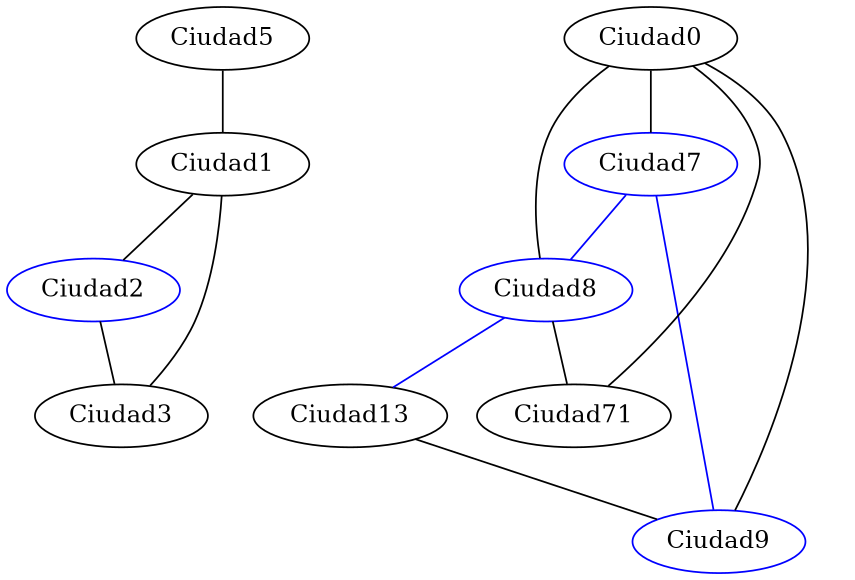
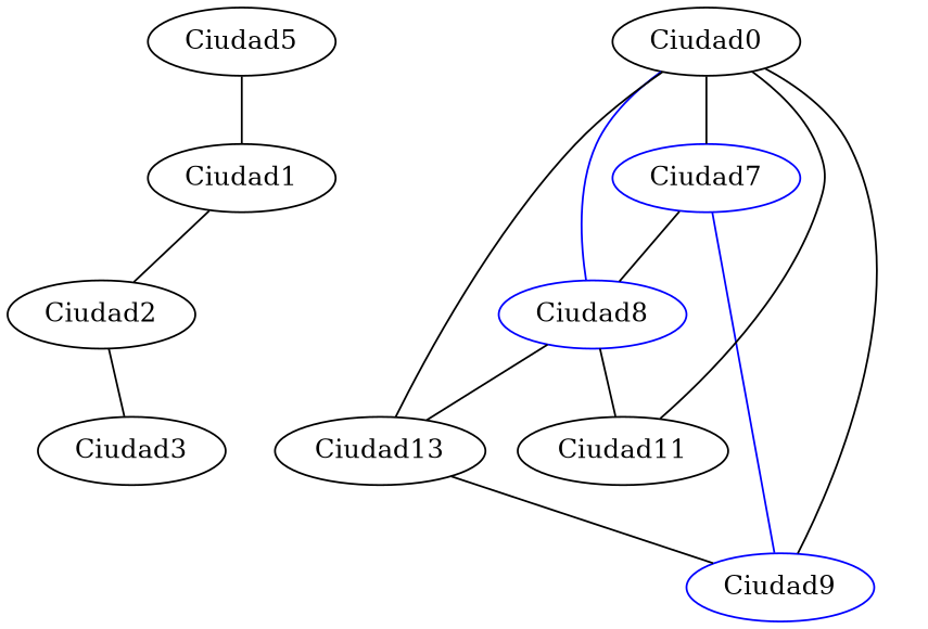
  strict graph {
    n1 [label=Ciudad1]
-   n2 [label=Ciudad2 color=blue]
+   n2 [label=Ciudad2]
    n3 [label=Ciudad3]
    n4 [label=Ciudad5]
    n5 [label=Ciudad0]
    n6 [color=blue label=Ciudad7]
    n7 [color=blue label=Ciudad8]
    n8 [label=Ciudad13]
    n9 [color=blue label=Ciudad9]
-   n10 [label=Ciudad71]
+   n10 [label=Ciudad11]
    n1 -- n2
-   n1 -- n3
    n2 -- n3
    n4 -- n1
    n5 -- n6
-   n5 -- n7
-   n6 -- n7 [color=blue]
+   n5 -- n7 [color=blue]
+   n5 -- n8
+   n6 -- n7 [color=black]
    n6 -- n9 [color=blue]
-   n7 -- n8 [color=blue]
+   n7 -- n8
    n7 -- n10
    n8 -- n9
    n9 -- n5
    n10 -- n5
  }
